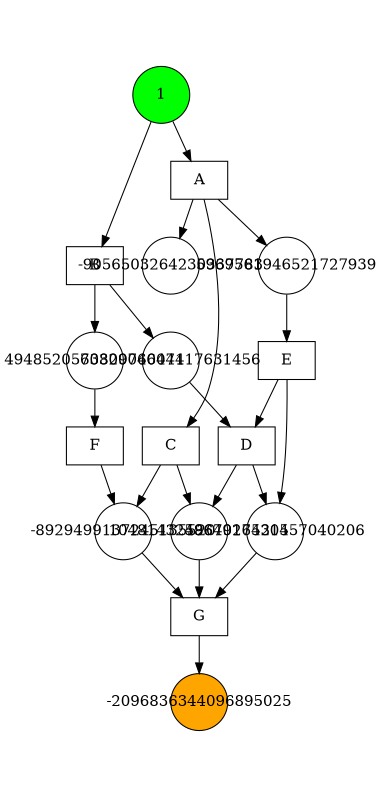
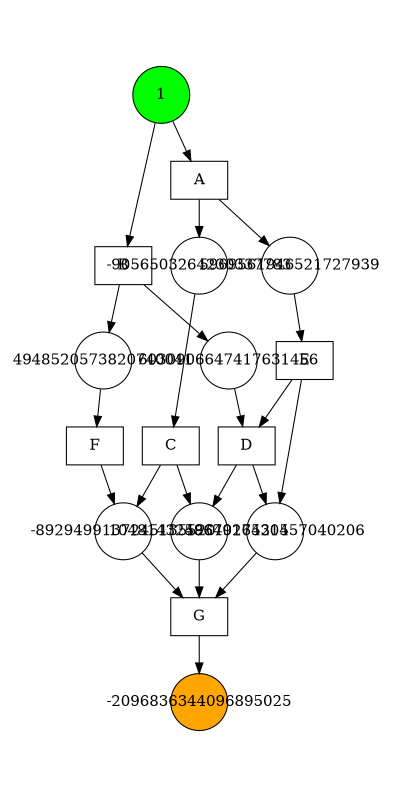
  digraph {
    fontsize=11
    node [shape=circle fixedsize=true]
    n1 [label=A shape=box fixedsize=""]
    5969561946521727939 [width=0.75]
    -9056503264230337783 [width=0.75]
    n4 [label=E shape=box fixedsize=""]
    n5 [label=C shape=box fixedsize=""]
    4964017521457040206 [width=0.75]
    n7 [label=D shape=box fixedsize=""]
    n8 [label=G shape=box fixedsize=""]
    -8929499137245135520 [width=0.75]
    1048143258679264305 [width=0.75]
    n11 [label=B shape=box fixedsize=""]
    4948520573820740041 [width=0.75]
    6030906647417631456 [width=0.75]
    n14 [label=F shape=box fixedsize=""]
    n15 [fillcolor=orange label=-2096836344096895025 style=filled width=0.75]
    n16 [fillcolor=green label=1 style=filled width=0.75]
    n1 -> 5969561946521727939
    n1 -> -9056503264230337783
    5969561946521727939 -> n4
-   n1 -> n5
+   -9056503264230337783 -> n5
    n4 -> 4964017521457040206
    n4 -> n7
    n5 -> -8929499137245135520
    n5 -> 1048143258679264305
    4964017521457040206 -> n8
    n7 -> 4964017521457040206
    n7 -> 1048143258679264305
    n8 -> n15
    -8929499137245135520 -> n8
    1048143258679264305 -> n8
    n11 -> 4948520573820740041
    n11 -> 6030906647417631456
    4948520573820740041 -> n14
    6030906647417631456 -> n7
    n14 -> -8929499137245135520
    n16 -> n1
    n16 -> n11
  }
